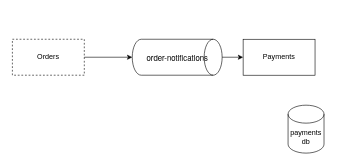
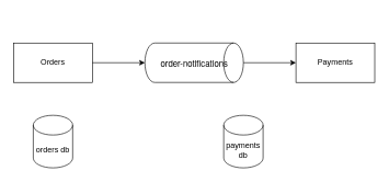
  <mxCell id="0" />
  <mxCell id="1" parent="0" />
- <mxCell id="2" value="Orders" style="rounded=0;whiteSpace=wrap;html=1;dashed=1;" vertex="1" parent="1"><mxGeometry x="20" y="65" width="120" height="60" as="geometry" /></mxCell>
+ <mxCell id="2" value="Orders" style="rounded=0;whiteSpace=wrap;html=1;" vertex="1" parent="1"><mxGeometry x="20" y="65" width="120" height="60" as="geometry" /></mxCell>
+ <mxCell id="3" value="orders db" style="shape=cylinder3;whiteSpace=wrap;html=1;boundedLbl=1;backgroundOutline=1;size=15;" vertex="1" parent="1"><mxGeometry x="50" y="175" width="60" height="80" as="geometry" /></mxCell>
  <mxCell id="4" value="" style="shape=cylinder3;whiteSpace=wrap;html=1;boundedLbl=1;backgroundOutline=1;size=15;rotation=90;" vertex="1" parent="1"><mxGeometry x="265" y="20" width="60" height="150" as="geometry" /></mxCell>
  <mxCell id="5" value="" style="endArrow=classic;html=1;rounded=0;" edge="1" parent="1" source="2" target="4"><mxGeometry width="50" height="50" relative="1" as="geometry"><mxPoint x="350" y="315" as="sourcePoint" /><mxPoint x="400" y="265" as="targetPoint" /></mxGeometry></mxCell>
  <mxCell id="6" value="&lt;p style=&quot;margin: 0px; font-variant-numeric: normal; font-variant-east-asian: normal; font-stretch: normal; font-size: 13px; line-height: normal; font-family: &amp;quot;Helvetica Neue&amp;quot;; text-align: start;&quot; class=&quot;p1&quot;&gt;order-notifications&lt;/p&gt;" style="text;html=1;strokeColor=none;fillColor=none;align=center;verticalAlign=middle;whiteSpace=wrap;rounded=0;" vertex="1" parent="1"><mxGeometry x="237.5" y="80" width="115" height="30" as="geometry" /></mxCell>
- <mxCell id="7" value="Payments" style="rounded=0;whiteSpace=wrap;html=1;labelBackgroundColor=none;fontColor=none;" vertex="1" parent="1"><mxGeometry x="405" y="65" width="120" height="60" as="geometry" /></mxCell>
+ <mxCell id="7" value="Payments" style="rounded=0;whiteSpace=wrap;html=1;labelBackgroundColor=none;fontColor=none;" vertex="1" parent="1"><mxGeometry x="450" y="65" width="120" height="60" as="geometry" /></mxCell>
  <mxCell id="8" value="" style="endArrow=classic;html=1;rounded=0;fontColor=none;exitX=0.5;exitY=0;exitDx=0;exitDy=0;exitPerimeter=0;" edge="1" parent="1" source="4" target="7"><mxGeometry width="50" height="50" relative="1" as="geometry"><mxPoint x="310" y="245" as="sourcePoint" /><mxPoint x="360" y="195" as="targetPoint" /></mxGeometry></mxCell>
- <mxCell id="9" value="payments db" style="shape=cylinder3;whiteSpace=wrap;html=1;boundedLbl=1;backgroundOutline=1;size=15;labelBackgroundColor=none;fontColor=none;" vertex="1" parent="1"><mxGeometry x="480" y="175" width="60" height="80" as="geometry" /></mxCell>
+ <mxCell id="9" value="payments db" style="shape=cylinder3;whiteSpace=wrap;html=1;boundedLbl=1;backgroundOutline=1;size=15;labelBackgroundColor=none;fontColor=none;" vertex="1" parent="1"><mxGeometry x="340" y="175" width="60" height="80" as="geometry" /></mxCell>
